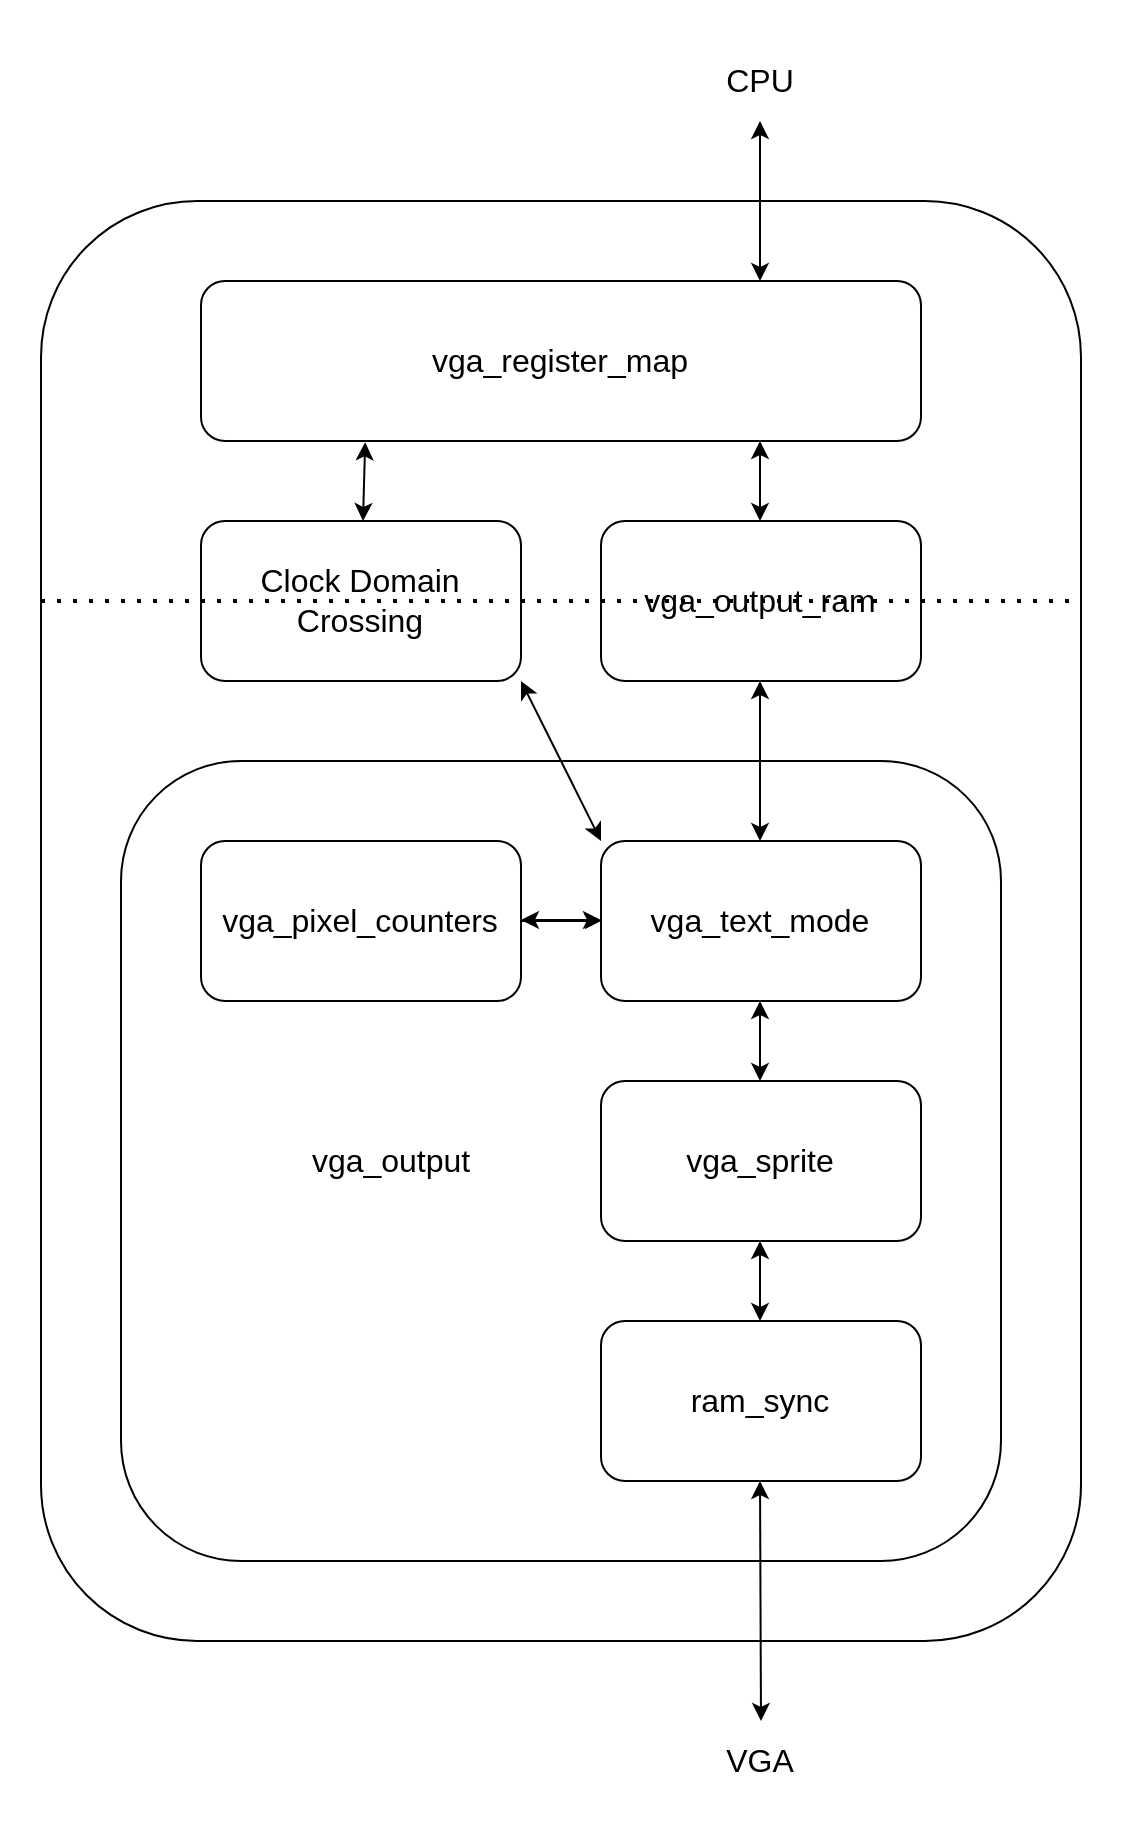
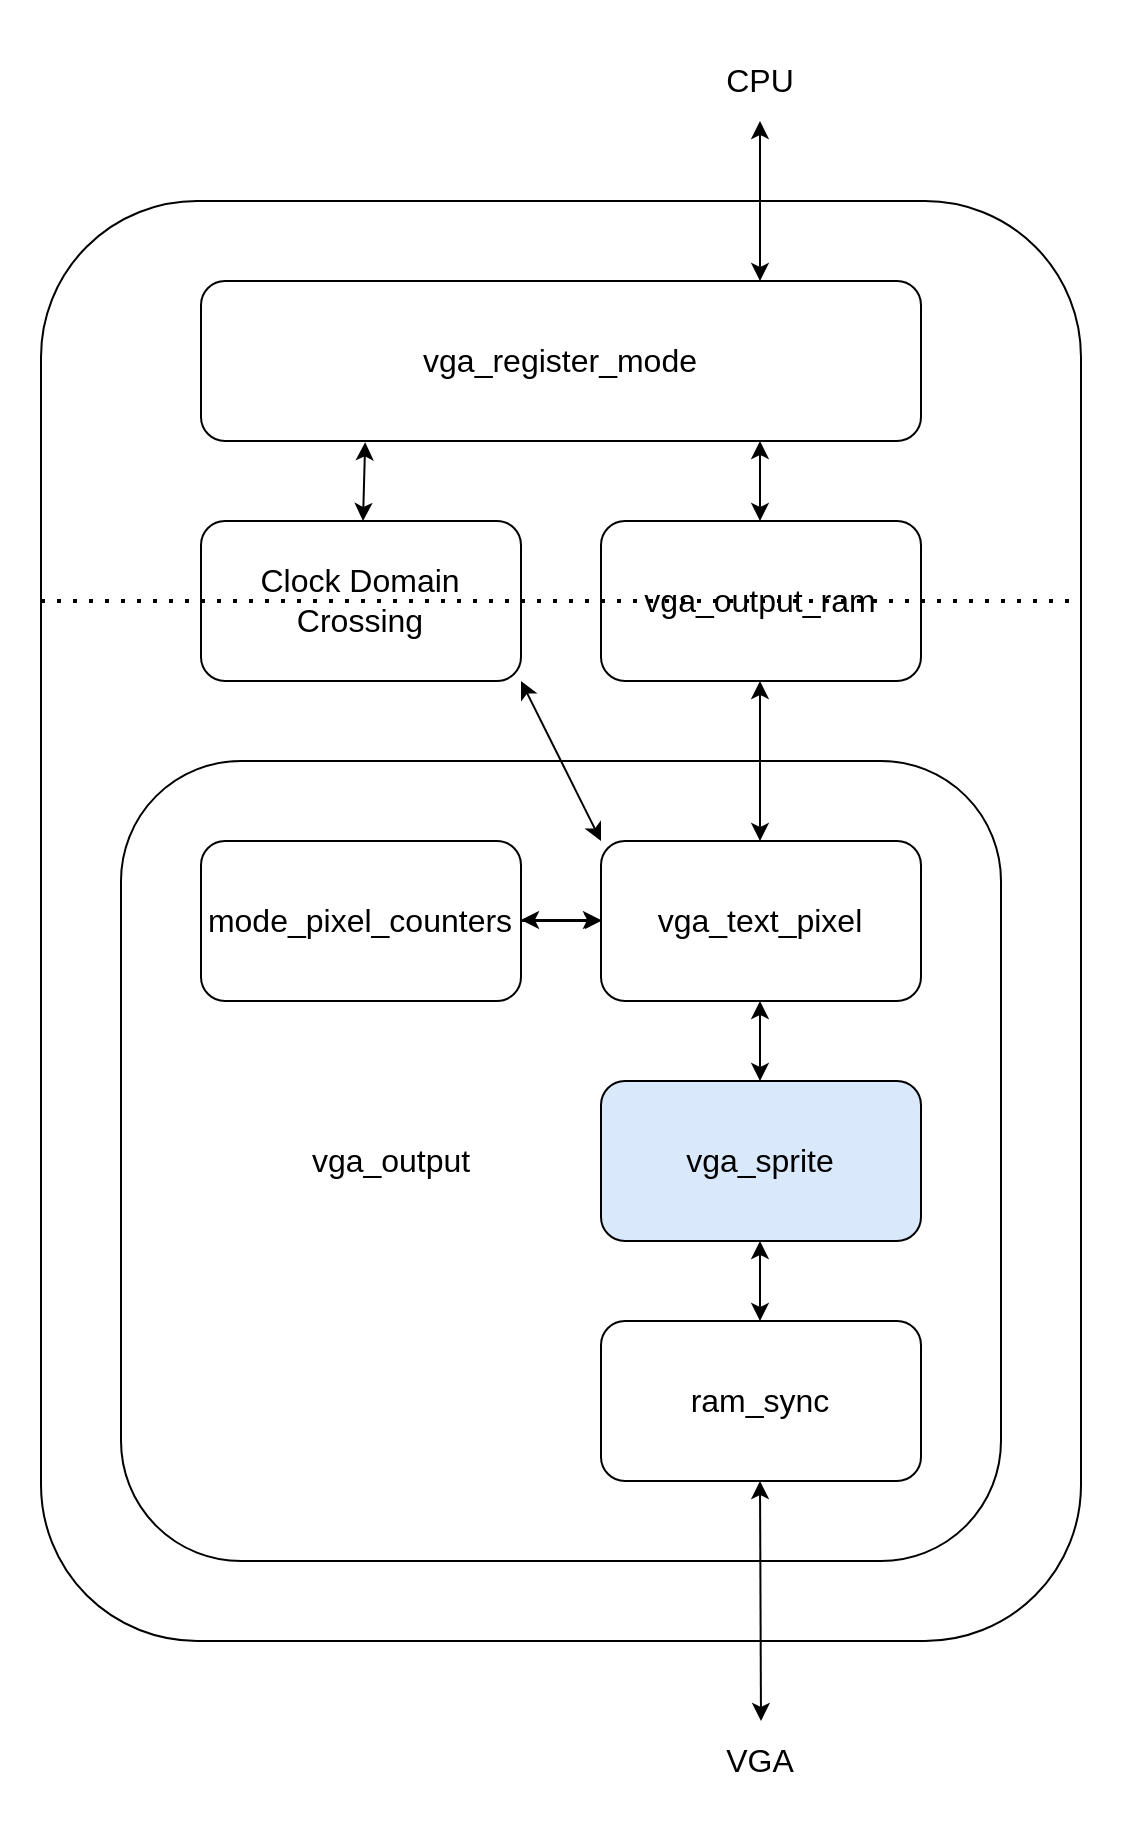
  <mxCell id="0" />
  <mxCell id="1" parent="0" />
  <mxCell id="2" value="" style="rounded=1;whiteSpace=wrap;html=1;fillColor=none;" parent="1" vertex="1"><mxGeometry x="20" y="100" width="520" height="720" as="geometry" /></mxCell>
  <mxCell id="3" value="&lt;font style=&quot;font-size: 16px&quot;&gt;vga_output&amp;nbsp; &amp;nbsp; &amp;nbsp; &amp;nbsp; &amp;nbsp; &amp;nbsp; &amp;nbsp; &amp;nbsp; &amp;nbsp; &amp;nbsp; &amp;nbsp; &amp;nbsp; &amp;nbsp; &amp;nbsp; &amp;nbsp; &amp;nbsp; &amp;nbsp; &amp;nbsp; &amp;nbsp;&amp;nbsp;&lt;/font&gt;" style="rounded=1;whiteSpace=wrap;html=1;fillColor=none;" parent="1" vertex="1"><mxGeometry x="60" y="380" width="440" height="400" as="geometry" /></mxCell>
  <mxCell id="4" value="" style="edgeStyle=orthogonalEdgeStyle;rounded=0;orthogonalLoop=1;jettySize=auto;html=1;endArrow=open;" parent="1" source="5" target="6" edge="1"><mxGeometry relative="1" as="geometry" /></mxCell>
- <mxCell id="5" value="&lt;font style=&quot;font-size: 16px&quot;&gt;vga_pixel_counters&lt;/font&gt;" style="rounded=1;whiteSpace=wrap;html=1;" parent="1" vertex="1"><mxGeometry x="100" y="420" width="160" height="80" as="geometry" /></mxCell>
- <mxCell id="6" value="&lt;font style=&quot;font-size: 16px&quot;&gt;vga_text_mode&lt;/font&gt;" style="rounded=1;whiteSpace=wrap;html=1;" parent="1" vertex="1"><mxGeometry x="300" y="420" width="160" height="80" as="geometry" /></mxCell>
+ <mxCell id="5" value="&lt;font style=&quot;font-size: 16px&quot;&gt;mode_pixel_counters&lt;/font&gt;" style="rounded=1;whiteSpace=wrap;html=1;" parent="1" vertex="1"><mxGeometry x="100" y="420" width="160" height="80" as="geometry" /></mxCell>
+ <mxCell id="6" value="&lt;font style=&quot;font-size: 16px&quot;&gt;vga_text_pixel&lt;/font&gt;" style="rounded=1;whiteSpace=wrap;html=1;" parent="1" vertex="1"><mxGeometry x="300" y="420" width="160" height="80" as="geometry" /></mxCell>
  <mxCell id="7" value="&lt;font style=&quot;font-size: 16px&quot;&gt;ram_sync&lt;/font&gt;" style="rounded=1;whiteSpace=wrap;html=1;" parent="1" vertex="1"><mxGeometry x="300" y="660" width="160" height="80" as="geometry" /></mxCell>
  <mxCell id="8" value="&lt;font style=&quot;font-size: 16px&quot;&gt;Clock Domain Crossing&lt;/font&gt;" style="rounded=1;whiteSpace=wrap;html=1;fillColor=none;" parent="1" vertex="1"><mxGeometry x="100" y="260" width="160" height="80" as="geometry" /></mxCell>
  <mxCell id="9" value="&lt;font style=&quot;font-size: 16px&quot;&gt;vga_output_ram&lt;/font&gt;" style="rounded=1;whiteSpace=wrap;html=1;fillColor=none;" parent="1" vertex="1"><mxGeometry x="300" y="260" width="160" height="80" as="geometry" /></mxCell>
- <mxCell id="10" value="&lt;font style=&quot;font-size: 16px&quot;&gt;vga_register_map&lt;/font&gt;" style="rounded=1;whiteSpace=wrap;html=1;fillColor=none;" parent="1" vertex="1"><mxGeometry x="100" y="140" width="360" height="80" as="geometry" /></mxCell>
+ <mxCell id="10" value="&lt;font style=&quot;font-size: 16px&quot;&gt;vga_register_mode&lt;/font&gt;" style="rounded=1;whiteSpace=wrap;html=1;fillColor=none;" parent="1" vertex="1"><mxGeometry x="100" y="140" width="360" height="80" as="geometry" /></mxCell>
  <mxCell id="11" value="" style="endArrow=classic;startArrow=classic;html=1;" parent="1" edge="1"><mxGeometry width="50" height="50" relative="1" as="geometry"><mxPoint x="379.5" y="140" as="sourcePoint" /><mxPoint x="379.5" y="60" as="targetPoint" /></mxGeometry></mxCell>
  <mxCell id="12" value="" style="endArrow=classic;startArrow=classic;html=1;" parent="1" edge="1"><mxGeometry width="50" height="50" relative="1" as="geometry"><mxPoint x="379.5" y="260" as="sourcePoint" /><mxPoint x="379.5" y="220" as="targetPoint" /></mxGeometry></mxCell>
  <mxCell id="13" value="" style="endArrow=classic;startArrow=classic;html=1;" parent="1" edge="1"><mxGeometry width="50" height="50" relative="1" as="geometry"><mxPoint x="379.5" y="420" as="sourcePoint" /><mxPoint x="379.5" y="340" as="targetPoint" /></mxGeometry></mxCell>
  <mxCell id="14" value="" style="endArrow=classic;startArrow=classic;html=1;entryX=1;entryY=0;entryDx=0;entryDy=0;exitX=0.228;exitY=1.008;exitDx=0;exitDy=0;exitPerimeter=0;" parent="1" source="10" edge="1"><mxGeometry width="50" height="50" relative="1" as="geometry"><mxPoint x="221" y="220" as="sourcePoint" /><mxPoint x="181" y="260" as="targetPoint" /></mxGeometry></mxCell>
  <mxCell id="15" value="" style="endArrow=classic;startArrow=classic;html=1;exitX=1;exitY=1;exitDx=0;exitDy=0;" parent="1" source="8" edge="1"><mxGeometry width="50" height="50" relative="1" as="geometry"><mxPoint x="220" y="340" as="sourcePoint" /><mxPoint x="300" y="420" as="targetPoint" /></mxGeometry></mxCell>
  <mxCell id="16" value="" style="endArrow=classic;startArrow=classic;html=1;" parent="1" edge="1"><mxGeometry width="50" height="50" relative="1" as="geometry"><mxPoint x="379.5" y="500" as="sourcePoint" /><mxPoint x="379.5" y="540" as="targetPoint" /></mxGeometry></mxCell>
  <mxCell id="17" value="" style="endArrow=classic;startArrow=classic;html=1;" parent="1" edge="1"><mxGeometry width="50" height="50" relative="1" as="geometry"><mxPoint x="260" y="459.5" as="sourcePoint" /><mxPoint x="300" y="459.5" as="targetPoint" /></mxGeometry></mxCell>
  <mxCell id="18" value="" style="endArrow=classic;startArrow=classic;html=1;" parent="1" edge="1"><mxGeometry width="50" height="50" relative="1" as="geometry"><mxPoint x="380" y="860" as="sourcePoint" /><mxPoint x="379.5" y="740" as="targetPoint" /></mxGeometry></mxCell>
  <mxCell id="19" value="" style="endArrow=none;dashed=1;html=1;dashPattern=1 3;strokeWidth=2;" parent="1" edge="1"><mxGeometry width="50" height="50" relative="1" as="geometry"><mxPoint x="20" y="300" as="sourcePoint" /><mxPoint x="540" y="300" as="targetPoint" /></mxGeometry></mxCell>
  <mxCell id="20" value="&lt;font style=&quot;font-size: 16px&quot;&gt;CPU&lt;/font&gt;" style="text;html=1;strokeColor=none;fillColor=none;align=center;verticalAlign=middle;whiteSpace=wrap;rounded=0;" parent="1" vertex="1"><mxGeometry x="340" y="20" width="80" height="40" as="geometry" /></mxCell>
  <mxCell id="21" value="&lt;font style=&quot;font-size: 16px&quot;&gt;VGA&lt;/font&gt;" style="text;html=1;strokeColor=none;fillColor=none;align=center;verticalAlign=middle;whiteSpace=wrap;rounded=0;" parent="1" vertex="1"><mxGeometry x="340" y="860" width="80" height="40" as="geometry" /></mxCell>
- <mxCell id="22" value="&lt;font style=&quot;font-size: 16px&quot;&gt;vga_sprite&lt;/font&gt;" style="rounded=1;whiteSpace=wrap;html=1;" vertex="1" parent="1"><mxGeometry x="300" y="540" width="160" height="80" as="geometry" /></mxCell>
+ <mxCell id="22" value="&lt;font style=&quot;font-size: 16px&quot;&gt;vga_sprite&lt;/font&gt;" style="rounded=1;whiteSpace=wrap;html=1;fillColor=#dae8fc;" vertex="1" parent="1"><mxGeometry x="300" y="540" width="160" height="80" as="geometry" /></mxCell>
  <mxCell id="23" value="" style="endArrow=classic;startArrow=classic;html=1;" edge="1" parent="1"><mxGeometry width="50" height="50" relative="1" as="geometry"><mxPoint x="379.5" y="620" as="sourcePoint" /><mxPoint x="379.5" y="660" as="targetPoint" /></mxGeometry></mxCell>
